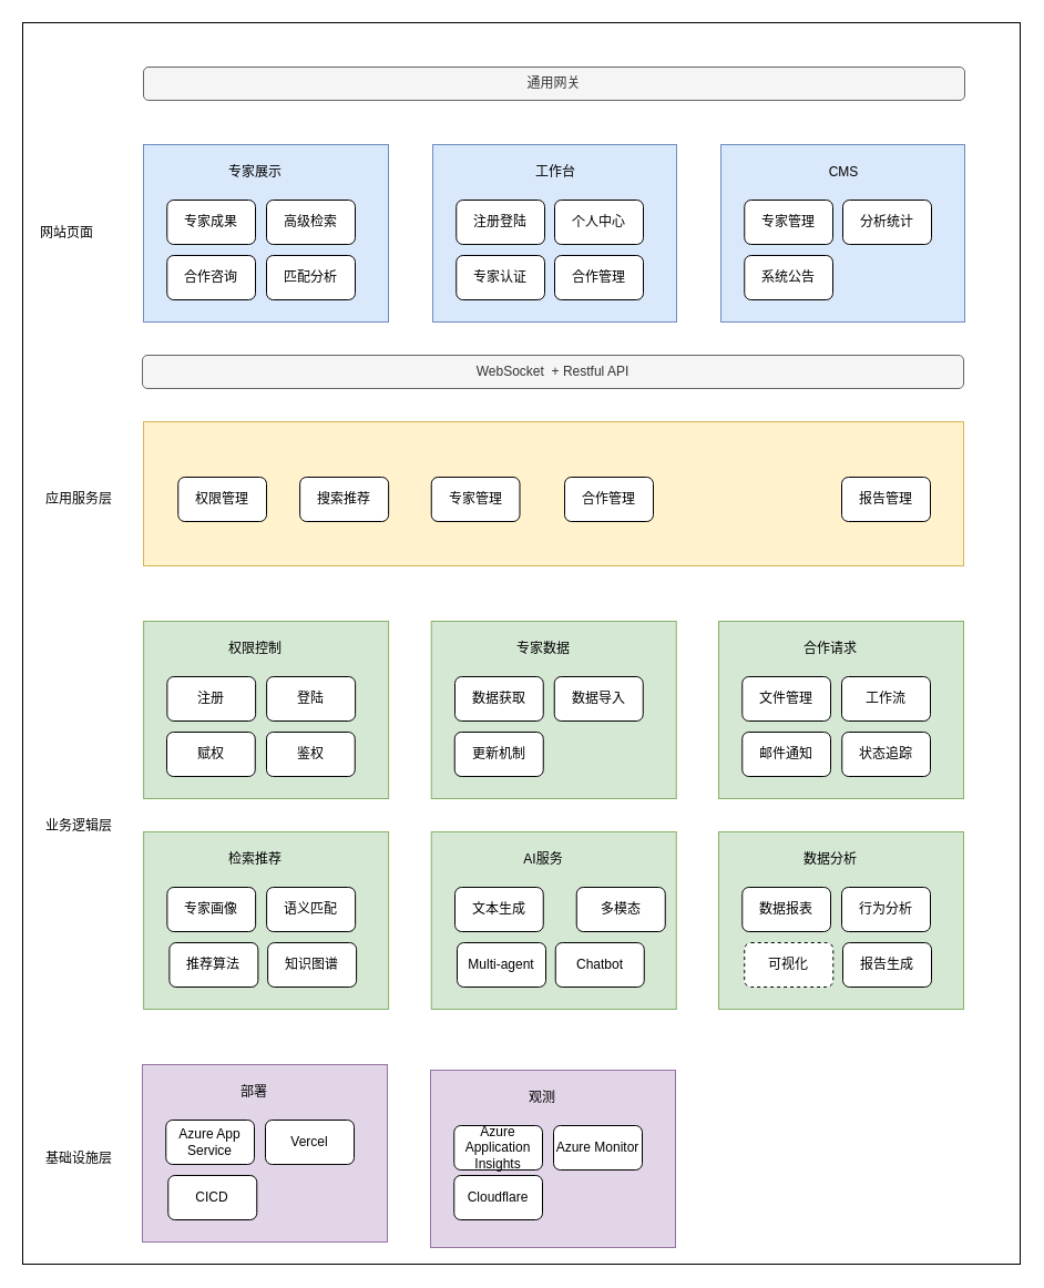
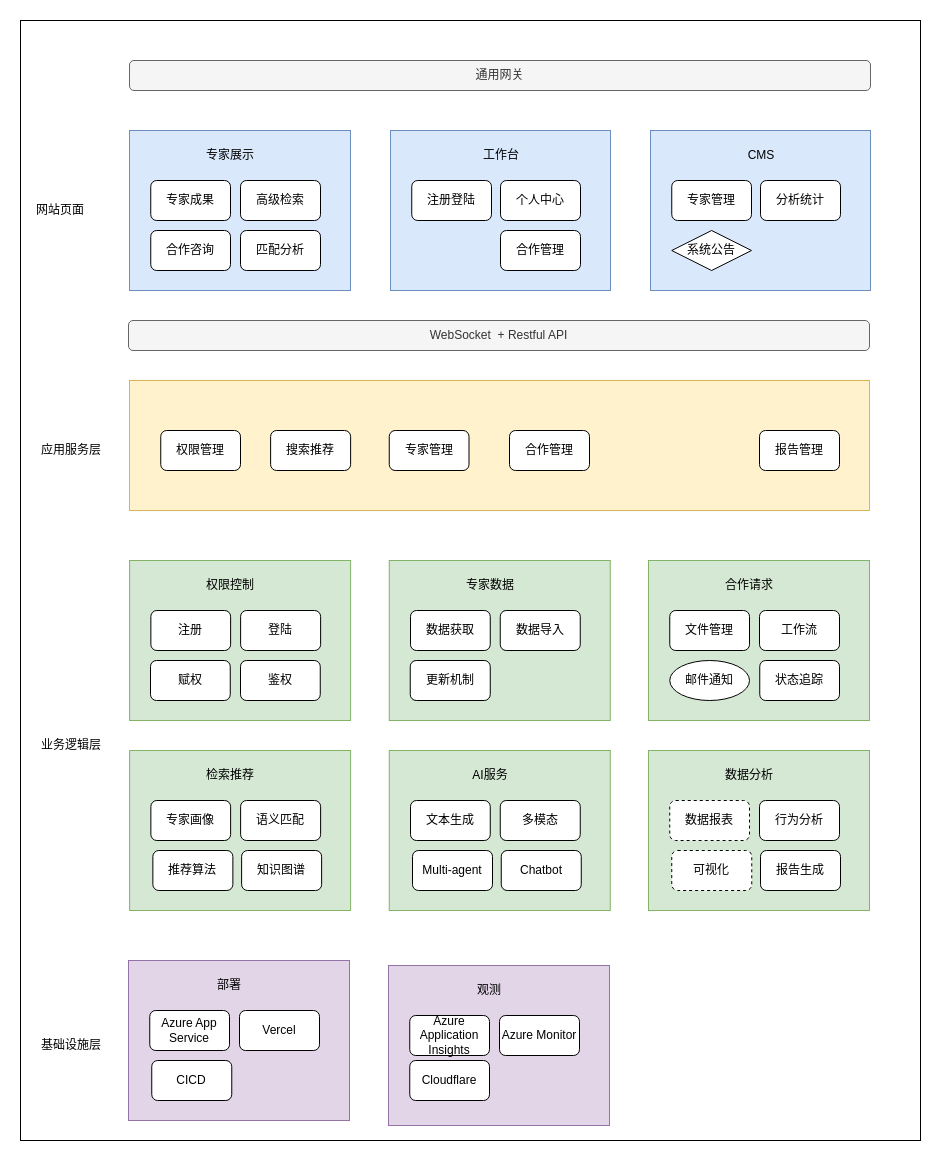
  <mxCell id="0" />
  <mxCell id="1" parent="0" />
  <mxCell id="2" value="" style="rounded=0;whiteSpace=wrap;html=1;" vertex="1" parent="1"><mxGeometry x="20" y="20" width="900" height="1120" as="geometry" /></mxCell>
  <mxCell id="3" value="&lt;p&gt;通用网关&lt;/p&gt;" style="rounded=1;whiteSpace=wrap;html=1;align=center;fillColor=#f5f5f5;fontColor=#333333;strokeColor=#666666;" vertex="1" parent="1"><mxGeometry x="129" y="60" width="741" height="30" as="geometry" /></mxCell>
  <mxCell id="4" value="" style="rounded=0;whiteSpace=wrap;html=1;fillColor=#dae8fc;strokeColor=#6c8ebf;" vertex="1" parent="1"><mxGeometry x="129" y="130" width="221" height="160" as="geometry" /></mxCell>
  <mxCell id="5" value="专家成果" style="rounded=1;whiteSpace=wrap;html=1;" vertex="1" parent="1"><mxGeometry x="150.25" y="180" width="79.75" height="40" as="geometry" /></mxCell>
  <mxCell id="6" value="高级检索" style="rounded=1;whiteSpace=wrap;html=1;" vertex="1" parent="1"><mxGeometry x="240" y="180" width="80" height="40" as="geometry" /></mxCell>
  <mxCell id="7" value="合作咨询" style="rounded=1;whiteSpace=wrap;html=1;" vertex="1" parent="1"><mxGeometry x="150.25" y="230" width="79.75" height="40" as="geometry" /></mxCell>
  <mxCell id="8" value="专家展示" style="text;html=1;align=center;verticalAlign=middle;whiteSpace=wrap;rounded=0;" vertex="1" parent="1"><mxGeometry x="200" y="140" width="60" height="30" as="geometry" /></mxCell>
  <mxCell id="9" value="匹配分析" style="rounded=1;whiteSpace=wrap;html=1;" vertex="1" parent="1"><mxGeometry x="240" y="230" width="80" height="40" as="geometry" /></mxCell>
  <mxCell id="10" value="" style="rounded=0;whiteSpace=wrap;html=1;fillColor=#dae8fc;strokeColor=#6c8ebf;" vertex="1" parent="1"><mxGeometry x="390" y="130" width="220" height="160" as="geometry" /></mxCell>
  <mxCell id="11" value="注册登陆" style="rounded=1;whiteSpace=wrap;html=1;" vertex="1" parent="1"><mxGeometry x="411.25" y="180" width="79.75" height="40" as="geometry" /></mxCell>
  <mxCell id="12" value="个人中心" style="rounded=1;whiteSpace=wrap;html=1;" vertex="1" parent="1"><mxGeometry x="500" y="180" width="80" height="40" as="geometry" /></mxCell>
- <mxCell id="13" value="专家认证" style="rounded=1;whiteSpace=wrap;html=1;" vertex="1" parent="1"><mxGeometry x="411.25" y="230" width="79.75" height="40" as="geometry" /></mxCell>
  <mxCell id="14" value="工作台" style="text;html=1;align=center;verticalAlign=middle;whiteSpace=wrap;rounded=0;" vertex="1" parent="1"><mxGeometry x="471" y="140" width="60" height="30" as="geometry" /></mxCell>
  <mxCell id="15" value="合作管理" style="rounded=1;whiteSpace=wrap;html=1;" vertex="1" parent="1"><mxGeometry x="500" y="230" width="80" height="40" as="geometry" /></mxCell>
  <mxCell id="16" value="" style="rounded=0;whiteSpace=wrap;html=1;fillColor=#dae8fc;strokeColor=#6c8ebf;" vertex="1" parent="1"><mxGeometry x="650" y="130" width="220" height="160" as="geometry" /></mxCell>
  <mxCell id="17" value="专家管理" style="rounded=1;whiteSpace=wrap;html=1;" vertex="1" parent="1"><mxGeometry x="671.25" y="180" width="79.75" height="40" as="geometry" /></mxCell>
  <mxCell id="18" value="分析统计" style="rounded=1;whiteSpace=wrap;html=1;" vertex="1" parent="1"><mxGeometry x="760" y="180" width="80" height="40" as="geometry" /></mxCell>
- <mxCell id="19" value="系统公告" style="rounded=1;whiteSpace=wrap;html=1;" vertex="1" parent="1"><mxGeometry x="671.25" y="230" width="79.75" height="40" as="geometry" /></mxCell>
+ <mxCell id="19" value="系统公告" style="rhombus;whiteSpace=wrap;html=1;" vertex="1" parent="1"><mxGeometry x="671.25" y="230" width="79.75" height="40" as="geometry" /></mxCell>
  <mxCell id="20" value="CMS" style="text;html=1;align=center;verticalAlign=middle;whiteSpace=wrap;rounded=0;" vertex="1" parent="1"><mxGeometry x="731" y="140" width="60" height="30" as="geometry" /></mxCell>
  <mxCell id="21" value="&lt;p&gt;WebSocket&amp;nbsp; + Restful API&lt;/p&gt;" style="rounded=1;whiteSpace=wrap;html=1;align=center;fillColor=#f5f5f5;fontColor=#333333;strokeColor=#666666;" vertex="1" parent="1"><mxGeometry x="128" y="320" width="741" height="30" as="geometry" /></mxCell>
  <mxCell id="22" value="" style="rounded=0;whiteSpace=wrap;html=1;fillColor=#fff2cc;strokeColor=#d6b656;" vertex="1" parent="1"><mxGeometry x="129" y="380" width="740" height="130" as="geometry" /></mxCell>
  <mxCell id="23" value="权限管理" style="rounded=1;whiteSpace=wrap;html=1;" vertex="1" parent="1"><mxGeometry x="160.25" y="430" width="79.75" height="40" as="geometry" /></mxCell>
  <mxCell id="24" value="搜索推荐" style="rounded=1;whiteSpace=wrap;html=1;" vertex="1" parent="1"><mxGeometry x="270.12" y="430" width="80" height="40" as="geometry" /></mxCell>
  <mxCell id="25" value="专家管理" style="rounded=1;whiteSpace=wrap;html=1;" vertex="1" parent="1"><mxGeometry x="388.75" y="430" width="79.75" height="40" as="geometry" /></mxCell>
  <mxCell id="26" value="合作管理" style="rounded=1;whiteSpace=wrap;html=1;" vertex="1" parent="1"><mxGeometry x="509" y="430" width="80" height="40" as="geometry" /></mxCell>
  <mxCell id="27" value="报告管理" style="rounded=1;whiteSpace=wrap;html=1;" vertex="1" parent="1"><mxGeometry x="759" y="430" width="80" height="40" as="geometry" /></mxCell>
  <mxCell id="28" value="应用服务层" style="text;html=1;align=center;verticalAlign=middle;whiteSpace=wrap;rounded=0;" vertex="1" parent="1"><mxGeometry x="40" y="435" width="61.5" height="30" as="geometry" /></mxCell>
  <mxCell id="29" value="业务逻辑层" style="text;html=1;align=center;verticalAlign=middle;whiteSpace=wrap;rounded=0;" vertex="1" parent="1"><mxGeometry x="36" y="730" width="69.5" height="30" as="geometry" /></mxCell>
  <mxCell id="30" value="网站页面" style="text;html=1;align=center;verticalAlign=middle;whiteSpace=wrap;rounded=0;" vertex="1" parent="1"><mxGeometry x="30" y="195" width="60" height="30" as="geometry" /></mxCell>
  <mxCell id="31" value="" style="rounded=0;whiteSpace=wrap;html=1;fillColor=#d5e8d4;strokeColor=#82b366;" vertex="1" parent="1"><mxGeometry x="129.12" y="560" width="221" height="160" as="geometry" /></mxCell>
  <mxCell id="32" value="注册" style="rounded=1;whiteSpace=wrap;html=1;" vertex="1" parent="1"><mxGeometry x="150.37" y="610" width="79.75" height="40" as="geometry" /></mxCell>
  <mxCell id="33" value="登陆" style="rounded=1;whiteSpace=wrap;html=1;" vertex="1" parent="1"><mxGeometry x="240.12" y="610" width="80" height="40" as="geometry" /></mxCell>
  <mxCell id="34" value="权限控制" style="text;html=1;align=center;verticalAlign=middle;whiteSpace=wrap;rounded=0;" vertex="1" parent="1"><mxGeometry x="200.12" y="570" width="60" height="30" as="geometry" /></mxCell>
  <mxCell id="35" value="" style="rounded=0;whiteSpace=wrap;html=1;fillColor=#d5e8d4;strokeColor=#82b366;" vertex="1" parent="1"><mxGeometry x="648" y="560" width="221" height="160" as="geometry" /></mxCell>
  <mxCell id="36" value="文件管理" style="rounded=1;whiteSpace=wrap;html=1;" vertex="1" parent="1"><mxGeometry x="669.25" y="610" width="79.75" height="40" as="geometry" /></mxCell>
  <mxCell id="37" value="工作流" style="rounded=1;whiteSpace=wrap;html=1;" vertex="1" parent="1"><mxGeometry x="759" y="610" width="80" height="40" as="geometry" /></mxCell>
  <mxCell id="38" value="合作请求" style="text;html=1;align=center;verticalAlign=middle;whiteSpace=wrap;rounded=0;" vertex="1" parent="1"><mxGeometry x="719" y="570" width="60" height="30" as="geometry" /></mxCell>
  <mxCell id="39" value="" style="rounded=0;whiteSpace=wrap;html=1;fillColor=#d5e8d4;strokeColor=#82b366;" vertex="1" parent="1"><mxGeometry x="388.75" y="750" width="221" height="160" as="geometry" /></mxCell>
  <mxCell id="40" value="文本生成" style="rounded=1;whiteSpace=wrap;html=1;" vertex="1" parent="1"><mxGeometry x="410" y="800" width="79.75" height="40" as="geometry" /></mxCell>
- <mxCell id="41" value="多模态" style="rounded=1;whiteSpace=wrap;html=1;" vertex="1" parent="1"><mxGeometry x="519.75" y="800" width="80" height="40" as="geometry" /></mxCell>
+ <mxCell id="41" value="多模态" style="rounded=1;whiteSpace=wrap;html=1;" vertex="1" parent="1"><mxGeometry x="499.75" y="800" width="80" height="40" as="geometry" /></mxCell>
  <mxCell id="42" value="AI服务" style="text;html=1;align=center;verticalAlign=middle;whiteSpace=wrap;rounded=0;" vertex="1" parent="1"><mxGeometry x="459.75" y="760" width="60" height="30" as="geometry" /></mxCell>
  <mxCell id="43" value="Multi-agent" style="rounded=1;whiteSpace=wrap;html=1;" vertex="1" parent="1"><mxGeometry x="412" y="850" width="80" height="40" as="geometry" /></mxCell>
  <mxCell id="44" value="Chatbot" style="rounded=1;whiteSpace=wrap;html=1;" vertex="1" parent="1"><mxGeometry x="500.75" y="850" width="80" height="40" as="geometry" /></mxCell>
  <mxCell id="45" value="" style="rounded=0;whiteSpace=wrap;html=1;fillColor=#d5e8d4;strokeColor=#82b366;" vertex="1" parent="1"><mxGeometry x="388.75" y="560" width="221" height="160" as="geometry" /></mxCell>
  <mxCell id="46" value="数据获取" style="rounded=1;whiteSpace=wrap;html=1;" vertex="1" parent="1"><mxGeometry x="410" y="610" width="79.75" height="40" as="geometry" /></mxCell>
  <mxCell id="47" value="数据导入" style="rounded=1;whiteSpace=wrap;html=1;" vertex="1" parent="1"><mxGeometry x="499.75" y="610" width="80" height="40" as="geometry" /></mxCell>
  <mxCell id="48" value="专家数据" style="text;html=1;align=center;verticalAlign=middle;whiteSpace=wrap;rounded=0;" vertex="1" parent="1"><mxGeometry x="459.75" y="570" width="60" height="30" as="geometry" /></mxCell>
  <mxCell id="49" value="赋权" style="rounded=1;whiteSpace=wrap;html=1;" vertex="1" parent="1"><mxGeometry x="150" y="660" width="79.75" height="40" as="geometry" /></mxCell>
  <mxCell id="50" value="鉴权" style="rounded=1;whiteSpace=wrap;html=1;" vertex="1" parent="1"><mxGeometry x="240" y="660" width="79.75" height="40" as="geometry" /></mxCell>
- <mxCell id="51" value="邮件通知" style="rounded=1;whiteSpace=wrap;html=1;" vertex="1" parent="1"><mxGeometry x="669.25" y="660" width="79.75" height="40" as="geometry" /></mxCell>
+ <mxCell id="51" value="邮件通知" style="ellipse;whiteSpace=wrap;html=1;" vertex="1" parent="1"><mxGeometry x="669.25" y="660" width="79.75" height="40" as="geometry" /></mxCell>
  <mxCell id="52" value="状态追踪" style="rounded=1;whiteSpace=wrap;html=1;" vertex="1" parent="1"><mxGeometry x="759.25" y="660" width="79.75" height="40" as="geometry" /></mxCell>
  <mxCell id="53" value="" style="rounded=0;whiteSpace=wrap;html=1;fillColor=#d5e8d4;strokeColor=#82b366;" vertex="1" parent="1"><mxGeometry x="129.12" y="750" width="221" height="160" as="geometry" /></mxCell>
  <mxCell id="54" value="专家画像" style="rounded=1;whiteSpace=wrap;html=1;" vertex="1" parent="1"><mxGeometry x="150.37" y="800" width="79.75" height="40" as="geometry" /></mxCell>
  <mxCell id="55" value="语义匹配" style="rounded=1;whiteSpace=wrap;html=1;" vertex="1" parent="1"><mxGeometry x="240.12" y="800" width="80" height="40" as="geometry" /></mxCell>
  <mxCell id="56" value="检索推荐" style="text;html=1;align=center;verticalAlign=middle;whiteSpace=wrap;rounded=0;" vertex="1" parent="1"><mxGeometry x="200.12" y="760" width="60" height="30" as="geometry" /></mxCell>
  <mxCell id="57" value="推荐算法" style="rounded=1;whiteSpace=wrap;html=1;" vertex="1" parent="1"><mxGeometry x="152.37" y="850" width="80" height="40" as="geometry" /></mxCell>
  <mxCell id="58" value="知识图谱" style="rounded=1;whiteSpace=wrap;html=1;" vertex="1" parent="1"><mxGeometry x="241.12" y="850" width="80" height="40" as="geometry" /></mxCell>
  <mxCell id="59" value="更新机制" style="rounded=1;whiteSpace=wrap;html=1;" vertex="1" parent="1"><mxGeometry x="409.75" y="660" width="80" height="40" as="geometry" /></mxCell>
  <mxCell id="60" value="" style="rounded=0;whiteSpace=wrap;html=1;fillColor=#d5e8d4;strokeColor=#82b366;" vertex="1" parent="1"><mxGeometry x="648" y="750" width="221" height="160" as="geometry" /></mxCell>
- <mxCell id="61" value="数据报表" style="rounded=1;whiteSpace=wrap;html=1;" vertex="1" parent="1"><mxGeometry x="669.25" y="800" width="79.75" height="40" as="geometry" /></mxCell>
+ <mxCell id="61" value="数据报表" style="rounded=1;whiteSpace=wrap;html=1;dashed=1;" vertex="1" parent="1"><mxGeometry x="669.25" y="800" width="79.75" height="40" as="geometry" /></mxCell>
  <mxCell id="62" value="行为分析" style="rounded=1;whiteSpace=wrap;html=1;" vertex="1" parent="1"><mxGeometry x="759" y="800" width="80" height="40" as="geometry" /></mxCell>
  <mxCell id="63" value="数据分析" style="text;html=1;align=center;verticalAlign=middle;whiteSpace=wrap;rounded=0;" vertex="1" parent="1"><mxGeometry x="719" y="760" width="60" height="30" as="geometry" /></mxCell>
  <mxCell id="64" value="可视化" style="rounded=1;whiteSpace=wrap;html=1;dashed=1;" vertex="1" parent="1"><mxGeometry x="671.25" y="850" width="80" height="40" as="geometry" /></mxCell>
  <mxCell id="65" value="报告生成" style="rounded=1;whiteSpace=wrap;html=1;" vertex="1" parent="1"><mxGeometry x="760" y="850" width="80" height="40" as="geometry" /></mxCell>
  <mxCell id="66" value="基础设施层" style="text;html=1;align=center;verticalAlign=middle;whiteSpace=wrap;rounded=0;" vertex="1" parent="1"><mxGeometry x="36" y="1030" width="69.5" height="30" as="geometry" /></mxCell>
  <mxCell id="67" value="" style="rounded=0;whiteSpace=wrap;html=1;fillColor=#e1d5e7;strokeColor=#9673a6;" vertex="1" parent="1"><mxGeometry x="128" y="960" width="221" height="160" as="geometry" /></mxCell>
  <mxCell id="68" value="Azure App Service" style="rounded=1;whiteSpace=wrap;html=1;" vertex="1" parent="1"><mxGeometry x="149.25" y="1010" width="79.75" height="40" as="geometry" /></mxCell>
  <mxCell id="69" value="Vercel" style="rounded=1;whiteSpace=wrap;html=1;" vertex="1" parent="1"><mxGeometry x="239" y="1010" width="80" height="40" as="geometry" /></mxCell>
  <mxCell id="70" value="部署" style="text;html=1;align=center;verticalAlign=middle;whiteSpace=wrap;rounded=0;" vertex="1" parent="1"><mxGeometry x="199" y="970" width="60" height="30" as="geometry" /></mxCell>
  <mxCell id="71" value="CICD" style="rounded=1;whiteSpace=wrap;html=1;" vertex="1" parent="1"><mxGeometry x="151.25" y="1060" width="80" height="40" as="geometry" /></mxCell>
  <mxCell id="72" value="" style="rounded=0;whiteSpace=wrap;html=1;fillColor=#e1d5e7;strokeColor=#9673a6;" vertex="1" parent="1"><mxGeometry x="388" y="965" width="221" height="160" as="geometry" /></mxCell>
  <mxCell id="73" value="Azure Application Insights" style="rounded=1;whiteSpace=wrap;html=1;" vertex="1" parent="1"><mxGeometry x="409.25" y="1015" width="79.75" height="40" as="geometry" /></mxCell>
  <mxCell id="74" value="Azure Monitor" style="rounded=1;whiteSpace=wrap;html=1;" vertex="1" parent="1"><mxGeometry x="499" y="1015" width="80" height="40" as="geometry" /></mxCell>
  <mxCell id="75" value="观测" style="text;html=1;align=center;verticalAlign=middle;whiteSpace=wrap;rounded=0;" vertex="1" parent="1"><mxGeometry x="459" y="975" width="60" height="30" as="geometry" /></mxCell>
  <mxCell id="76" value="Cloudflare" style="rounded=1;whiteSpace=wrap;html=1;" vertex="1" parent="1"><mxGeometry x="409.25" y="1060" width="79.75" height="40" as="geometry" /></mxCell>
